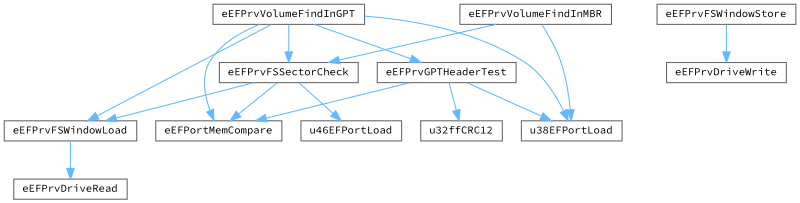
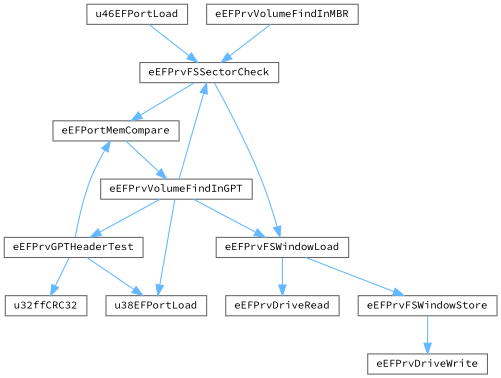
  digraph {
    fontname="Source Code Pro"
    rankdir=TB
    node [color=grey40 fillcolor=white fontname="Source Code Pro" fontsize=10 shape=box style=filled]
    edge [color=steelblue1 fontname="Source Code Pro" fontsize=10 labelfontname=Helvetica labelfontsize=10 style=solid]
    n1 [height=0.2 label=eEFPrvFSSectorCheck width=0.4]
    n2 [height=0.2 label=eEFPortMemCompare width=0.4]
    n3 [height=0.2 label=eEFPrvFSWindowLoad width=0.4]
    n4 [height=0.2 label=u46EFPortLoad width=0.4]
    n5 [height=0.2 label=eEFPrvVolumeFindInGPT width=0.4]
    n6 [height=0.2 label=eEFPrvGPTHeaderTest width=0.4]
    n7 [height=0.2 label=u38EFPortLoad width=0.4]
    n8 [height=0.2 label=eEFPrvVolumeFindInMBR width=0.4]
    n9 [height=0.2 label=eEFPrvDriveRead width=0.4]
    n10 [height=0.2 label=eEFPrvFSWindowStore width=0.4]
    n11 [height=0.2 label=eEFPrvDriveWrite width=0.4]
-   n12 [height=0.2 label=u32ffCRC12 width=0.4]
+   n12 [height=0.2 label=u32ffCRC32 width=0.4]
    n1 -> n2
    n1 -> n3
-   n1 -> n4
+   n4 -> n1
    n3 -> n9
+   n3 -> n10
    n5 -> n1
-   n5 -> n2
+   n2 -> n5
    n5 -> n3
    n5 -> n6
    n5 -> n7
    n6 -> n2
    n6 -> n7
    n6 -> n12
    n8 -> n1
-   n8 -> n7
    n10 -> n11
  }
